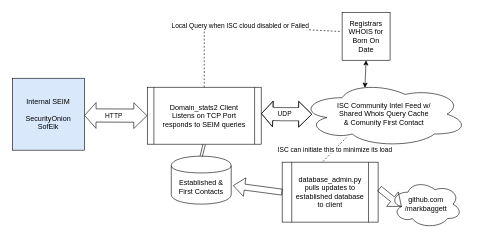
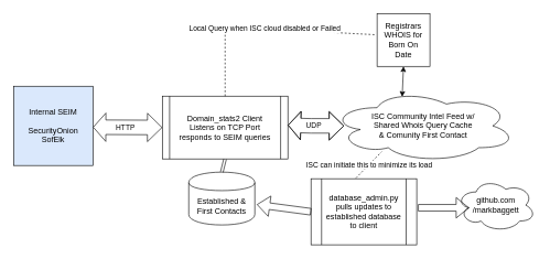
  <mxCell id="0" />
  <mxCell id="1" parent="0" />
  <mxCell id="2" value="HTTP" style="shape=flexArrow;endArrow=classic;startArrow=classic;html=1;entryX=0;entryY=0.5;entryDx=0;entryDy=0;width=22;endSize=7.01;" edge="1" parent="1" target="8"><mxGeometry x="-0.074" width="50" height="50" relative="1" as="geometry"><mxPoint x="140" y="192" as="sourcePoint" /><mxPoint x="248.02" y="192.04" as="targetPoint" /><Array as="points" /><mxPoint as="offset" /></mxGeometry></mxCell>
  <mxCell id="3" value="&lt;div&gt;Internal SEIM&lt;/div&gt;&lt;div&gt;&lt;br&gt;&lt;/div&gt;&lt;div&gt;SecurityOnion&lt;/div&gt;&lt;div&gt;SofElk&lt;br&gt;&lt;/div&gt;" style="whiteSpace=wrap;html=1;aspect=fixed;fillColor=#dae8fc;" vertex="1" parent="1"><mxGeometry x="20" y="130" width="120" height="120" as="geometry" /></mxCell>
  <mxCell id="4" value="&lt;div&gt;Established &amp;amp; &lt;br&gt;&lt;/div&gt;&lt;div&gt;First Contacts&lt;br&gt;&lt;/div&gt;" style="shape=cylinder;whiteSpace=wrap;html=1;boundedLbl=1;backgroundOutline=1;" vertex="1" parent="1"><mxGeometry x="285" y="260" width="100" height="80" as="geometry" /></mxCell>
  <mxCell id="5" value="" style="shape=link;html=1;entryX=0.5;entryY=1;entryDx=0;entryDy=0;exitX=0.5;exitY=0;exitDx=0;exitDy=0;" edge="1" parent="1" source="4"><mxGeometry width="50" height="50" relative="1" as="geometry"><mxPoint x="310" y="290" as="sourcePoint" /><mxPoint x="340" y="240" as="targetPoint" /></mxGeometry></mxCell>
  <mxCell id="6" value="&lt;div&gt;Registrars&lt;/div&gt;&lt;div&gt;WHOIS for&lt;/div&gt;&lt;div&gt;Born On &lt;br&gt;&lt;/div&gt;&lt;div&gt;Date&lt;br&gt;&lt;/div&gt;" style="whiteSpace=wrap;html=1;aspect=fixed;" vertex="1" parent="1"><mxGeometry x="570" y="20" width="80" height="80" as="geometry" /></mxCell>
  <mxCell id="7" value="" style="endArrow=classic;startArrow=classic;html=1;entryX=0.5;entryY=1;entryDx=0;entryDy=0;exitX=0.463;exitY=-0.05;exitDx=0;exitDy=0;exitPerimeter=0;" edge="1" parent="1" target="6"><mxGeometry width="50" height="50" relative="1" as="geometry"><mxPoint x="607.97" y="146" as="sourcePoint" /><mxPoint x="620" y="90" as="targetPoint" /></mxGeometry></mxCell>
  <mxCell id="8" value="Domain_stats2 Client&lt;div&gt;Listens on TCP Port &lt;br&gt;&lt;/div&gt;responds to SEIM queries" style="shape=process;whiteSpace=wrap;html=1;backgroundOutline=1;size=0.059;" vertex="1" parent="1"><mxGeometry x="245" y="145" width="190" height="95" as="geometry" /></mxCell>
  <mxCell id="9" value="UDP" style="shape=flexArrow;endArrow=classic;startArrow=classic;html=1;width=22;endSize=7.01;" edge="1" parent="1"><mxGeometry x="-0.074" width="50" height="50" relative="1" as="geometry"><mxPoint x="435" y="189" as="sourcePoint" /><mxPoint x="520" y="190" as="targetPoint" /><Array as="points"><mxPoint x="470" y="190" /></Array><mxPoint as="offset" /></mxGeometry></mxCell>
  <mxCell id="10" value="ISC Community Intel Feed w/&lt;br&gt;&lt;div&gt;Shared Whois Query Cache &lt;br&gt;&lt;/div&gt;&lt;div&gt;&amp;amp; Comunity First Contact&lt;br&gt;&lt;/div&gt;" style="ellipse;shape=cloud;whiteSpace=wrap;html=1;" vertex="1" parent="1"><mxGeometry x="500" y="135" width="280" height="110" as="geometry" /></mxCell>
  <mxCell id="11" value="Local Query when ISC cloud disabled or Failed" style="endArrow=none;dashed=1;html=1;entryX=0.5;entryY=0;entryDx=0;entryDy=0;exitX=-0.05;exitY=0.4;exitDx=0;exitDy=0;exitPerimeter=0;" edge="1" parent="1" source="6" target="8"><mxGeometry width="50" height="50" relative="1" as="geometry"><mxPoint x="580" y="60" as="sourcePoint" /><mxPoint x="70" y="370" as="targetPoint" /><Array as="points"><mxPoint x="340" y="40" /></Array></mxGeometry></mxCell>
  <mxCell id="12" value="&lt;div&gt;database_admin.py pulls updates to established database to client &lt;br&gt;&lt;/div&gt;" style="shape=process;whiteSpace=wrap;html=1;backgroundOutline=1;" vertex="1" parent="1"><mxGeometry x="470" y="270" width="160" height="100" as="geometry" /></mxCell>
- <mxCell id="13" value="&lt;div&gt;github.com&lt;/div&gt;&lt;div&gt;/markbaggett&lt;/div&gt;" style="ellipse;shape=cloud;whiteSpace=wrap;html=1;" vertex="1" parent="1"><mxGeometry x="650" y="300" width="120" height="80" as="geometry" /></mxCell>
+ <mxCell id="13" value="&lt;div&gt;github.com&lt;/div&gt;&lt;div&gt;/markbaggett&lt;/div&gt;" style="ellipse;shape=cloud;whiteSpace=wrap;html=1;" vertex="1" parent="1"><mxGeometry x="690" y="270" width="120" height="80" as="geometry" /></mxCell>
  <mxCell id="14" value="" style="shape=flexArrow;endArrow=classic;html=1;exitX=0;exitY=0.5;exitDx=0;exitDy=0;entryX=1.03;entryY=0.613;entryDx=0;entryDy=0;entryPerimeter=0;" edge="1" parent="1" source="12" target="4"><mxGeometry width="50" height="50" relative="1" as="geometry"><mxPoint x="20" y="440" as="sourcePoint" /><mxPoint x="70" y="390" as="targetPoint" /></mxGeometry></mxCell>
  <mxCell id="15" value="" style="shape=flexArrow;endArrow=classic;html=1;entryX=0.16;entryY=0.55;entryDx=0;entryDy=0;entryPerimeter=0;" edge="1" parent="1" target="13"><mxGeometry width="50" height="50" relative="1" as="geometry"><mxPoint x="632" y="314" as="sourcePoint" /><mxPoint x="70" y="460" as="targetPoint" /></mxGeometry></mxCell>
  <mxCell id="16" value="ISC can initiate this to minimize its load" style="endArrow=none;dashed=1;html=1;entryX=0.275;entryY=0.855;entryDx=0;entryDy=0;entryPerimeter=0;exitX=0.425;exitY=-0.01;exitDx=0;exitDy=0;exitPerimeter=0;" edge="1" parent="1" source="12" target="10"><mxGeometry width="50" height="50" relative="1" as="geometry"><mxPoint x="545" y="275" as="sourcePoint" /><mxPoint x="595" y="225" as="targetPoint" /></mxGeometry></mxCell>
